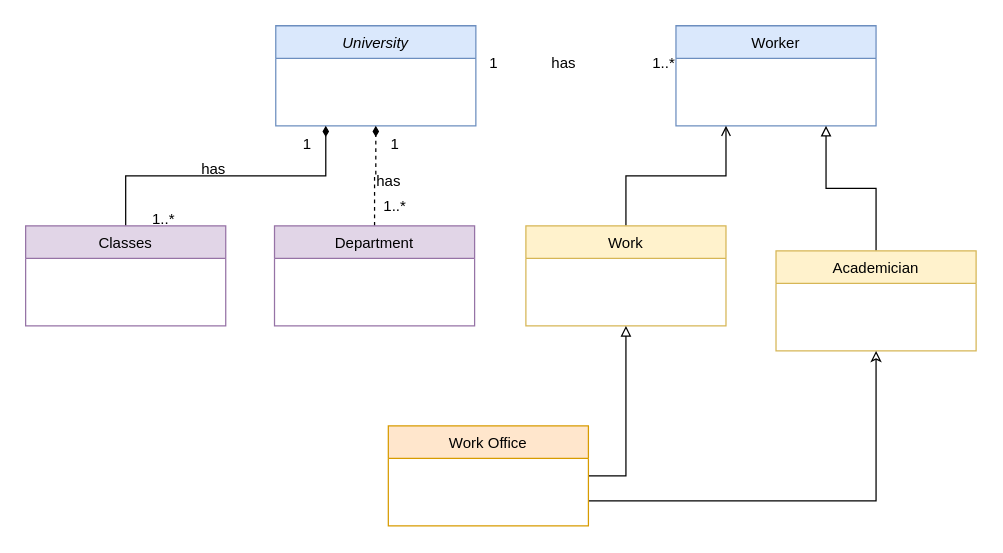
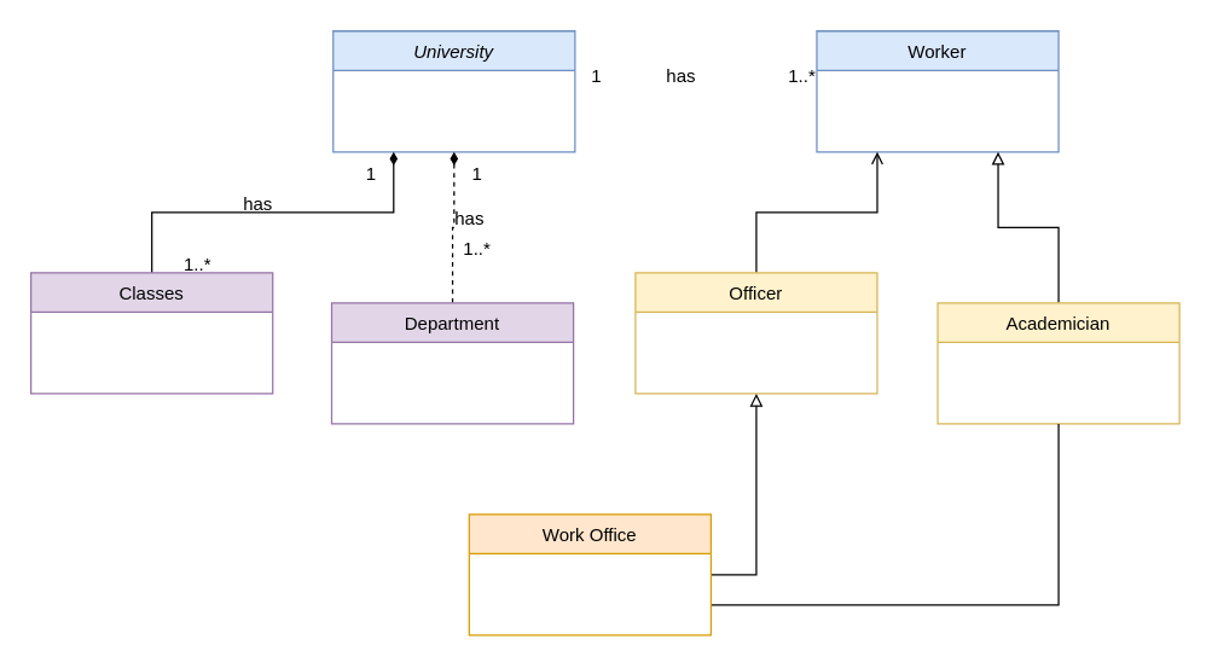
  <mxCell id="0" />
  <mxCell id="1" parent="0" />
  <mxCell id="2" value="University" style="swimlane;fontStyle=2;align=center;verticalAlign=top;childLayout=stackLayout;horizontal=1;startSize=26;horizontalStack=0;resizeParent=1;resizeLast=0;collapsible=1;marginBottom=0;rounded=0;shadow=0;strokeWidth=1;fillColor=#dae8fc;strokeColor=#6c8ebf;" parent="1" vertex="1"><mxGeometry x="220" y="20" width="160" height="80" as="geometry"><mxRectangle x="240" y="120" width="160" height="26" as="alternateBounds" /></mxGeometry></mxCell>
  <mxCell id="3" style="edgeStyle=orthogonalEdgeStyle;rounded=0;orthogonalLoop=1;jettySize=auto;html=1;exitX=0.5;exitY=0;exitDx=0;exitDy=0;entryX=0.25;entryY=1;entryDx=0;entryDy=0;endArrow=diamondThin;endFill=1;" edge="1" parent="1" source="4" target="2"><mxGeometry relative="1" as="geometry" /></mxCell>
  <mxCell id="4" value="Classes" style="swimlane;fontStyle=0;align=center;verticalAlign=top;childLayout=stackLayout;horizontal=1;startSize=26;horizontalStack=0;resizeParent=1;resizeLast=0;collapsible=1;marginBottom=0;rounded=0;shadow=0;strokeWidth=1;fillColor=#e1d5e7;strokeColor=#9673a6;" parent="1" vertex="1"><mxGeometry x="20" y="180" width="160" height="80" as="geometry"><mxRectangle x="130" y="380" width="160" height="26" as="alternateBounds" /></mxGeometry></mxCell>
  <mxCell id="5" value="Worker" style="swimlane;fontStyle=0;align=center;verticalAlign=top;childLayout=stackLayout;horizontal=1;startSize=26;horizontalStack=0;resizeParent=1;resizeLast=0;collapsible=1;marginBottom=0;rounded=0;shadow=0;strokeWidth=1;fillColor=#dae8fc;strokeColor=#6c8ebf;" parent="1" vertex="1"><mxGeometry x="540" y="20" width="160" height="80" as="geometry"><mxRectangle x="550" y="140" width="160" height="26" as="alternateBounds" /></mxGeometry></mxCell>
  <mxCell id="6" value="1..*" style="text;html=1;align=center;verticalAlign=middle;resizable=0;points=[];autosize=1;strokeColor=none;fillColor=none;" vertex="1" parent="1"><mxGeometry x="110" y="160" width="40" height="30" as="geometry" /></mxCell>
  <mxCell id="7" value="1" style="text;html=1;align=center;verticalAlign=middle;resizable=0;points=[];autosize=1;strokeColor=none;fillColor=none;" vertex="1" parent="1"><mxGeometry x="230" y="100" width="30" height="30" as="geometry" /></mxCell>
  <mxCell id="8" value="has" style="text;html=1;align=center;verticalAlign=middle;resizable=0;points=[];autosize=1;strokeColor=none;fillColor=none;" vertex="1" parent="1"><mxGeometry x="150" y="120" width="40" height="30" as="geometry" /></mxCell>
  <mxCell id="9" style="edgeStyle=orthogonalEdgeStyle;rounded=0;orthogonalLoop=1;jettySize=auto;html=1;exitX=0.5;exitY=0;exitDx=0;exitDy=0;endArrow=diamondThin;endFill=1;entryX=0.5;entryY=1;entryDx=0;entryDy=0;dashed=1;" edge="1" parent="1" source="10" target="2"><mxGeometry relative="1" as="geometry"><mxPoint x="340" y="110" as="targetPoint" /></mxGeometry></mxCell>
- <mxCell id="10" value="Department" style="swimlane;fontStyle=0;align=center;verticalAlign=top;childLayout=stackLayout;horizontal=1;startSize=26;horizontalStack=0;resizeParent=1;resizeLast=0;collapsible=1;marginBottom=0;rounded=0;shadow=0;strokeWidth=1;fillColor=#e1d5e7;strokeColor=#9673a6;" vertex="1" parent="1"><mxGeometry x="219" y="180" width="160" height="80" as="geometry"><mxRectangle x="130" y="380" width="160" height="26" as="alternateBounds" /></mxGeometry></mxCell>
+ <mxCell id="10" value="Department" style="swimlane;fontStyle=0;align=center;verticalAlign=top;childLayout=stackLayout;horizontal=1;startSize=26;horizontalStack=0;resizeParent=1;resizeLast=0;collapsible=1;marginBottom=0;rounded=0;shadow=0;strokeWidth=1;fillColor=#e1d5e7;strokeColor=#9673a6;" vertex="1" parent="1"><mxGeometry x="219" y="200" width="160" height="80" as="geometry"><mxRectangle x="130" y="380" width="160" height="26" as="alternateBounds" /></mxGeometry></mxCell>
  <mxCell id="11" value="1..*" style="text;html=1;align=center;verticalAlign=middle;resizable=0;points=[];autosize=1;strokeColor=none;fillColor=none;" vertex="1" parent="1"><mxGeometry x="510" y="35" width="40" height="30" as="geometry" /></mxCell>
  <mxCell id="12" value="has" style="text;html=1;align=center;verticalAlign=middle;resizable=0;points=[];autosize=1;strokeColor=none;fillColor=none;" vertex="1" parent="1"><mxGeometry x="290" y="130" width="40" height="30" as="geometry" /></mxCell>
  <mxCell id="13" value="1" style="text;html=1;align=center;verticalAlign=middle;resizable=0;points=[];autosize=1;strokeColor=none;fillColor=none;" vertex="1" parent="1"><mxGeometry x="300" y="100" width="30" height="30" as="geometry" /></mxCell>
  <mxCell id="14" value="1..*" style="text;html=1;align=center;verticalAlign=middle;resizable=0;points=[];autosize=1;strokeColor=none;fillColor=none;" vertex="1" parent="1"><mxGeometry x="295" y="150" width="40" height="30" as="geometry" /></mxCell>
  <mxCell id="15" value="1" style="text;html=1;align=center;verticalAlign=middle;resizable=0;points=[];autosize=1;strokeColor=none;fillColor=none;" vertex="1" parent="1"><mxGeometry x="379" y="35" width="30" height="30" as="geometry" /></mxCell>
  <mxCell id="16" value="has" style="text;html=1;align=center;verticalAlign=middle;resizable=0;points=[];autosize=1;strokeColor=none;fillColor=none;" vertex="1" parent="1"><mxGeometry x="430" y="35" width="40" height="30" as="geometry" /></mxCell>
  <mxCell id="17" style="edgeStyle=orthogonalEdgeStyle;rounded=0;orthogonalLoop=1;jettySize=auto;html=1;exitX=0.5;exitY=0;exitDx=0;exitDy=0;entryX=0.25;entryY=1;entryDx=0;entryDy=0;endArrow=open;endFill=0;" edge="1" parent="1" source="18" target="5"><mxGeometry relative="1" as="geometry" /></mxCell>
- <mxCell id="18" value="Work" style="swimlane;fontStyle=0;align=center;verticalAlign=top;childLayout=stackLayout;horizontal=1;startSize=26;horizontalStack=0;resizeParent=1;resizeLast=0;collapsible=1;marginBottom=0;rounded=0;shadow=0;strokeWidth=1;fillColor=#fff2cc;strokeColor=#d6b656;" vertex="1" parent="1"><mxGeometry x="420" y="180" width="160" height="80" as="geometry"><mxRectangle x="130" y="380" width="160" height="26" as="alternateBounds" /></mxGeometry></mxCell>
+ <mxCell id="18" value="Officer" style="swimlane;fontStyle=0;align=center;verticalAlign=top;childLayout=stackLayout;horizontal=1;startSize=26;horizontalStack=0;resizeParent=1;resizeLast=0;collapsible=1;marginBottom=0;rounded=0;shadow=0;strokeWidth=1;fillColor=#fff2cc;strokeColor=#d6b656;" vertex="1" parent="1"><mxGeometry x="420" y="180" width="160" height="80" as="geometry"><mxRectangle x="130" y="380" width="160" height="26" as="alternateBounds" /></mxGeometry></mxCell>
  <mxCell id="19" style="edgeStyle=orthogonalEdgeStyle;rounded=0;orthogonalLoop=1;jettySize=auto;html=1;exitX=0.5;exitY=0;exitDx=0;exitDy=0;entryX=0.75;entryY=1;entryDx=0;entryDy=0;endArrow=block;endFill=0;" edge="1" parent="1" source="20" target="5"><mxGeometry relative="1" as="geometry" /></mxCell>
  <mxCell id="20" value="Academician" style="swimlane;fontStyle=0;align=center;verticalAlign=top;childLayout=stackLayout;horizontal=1;startSize=26;horizontalStack=0;resizeParent=1;resizeLast=0;collapsible=1;marginBottom=0;rounded=0;shadow=0;strokeWidth=1;fillColor=#fff2cc;strokeColor=#d6b656;" vertex="1" parent="1"><mxGeometry x="620" y="200" width="160" height="80" as="geometry"><mxRectangle x="130" y="380" width="160" height="26" as="alternateBounds" /></mxGeometry></mxCell>
  <mxCell id="21" style="edgeStyle=orthogonalEdgeStyle;rounded=0;orthogonalLoop=1;jettySize=auto;html=1;exitX=1;exitY=0.5;exitDx=0;exitDy=0;entryX=0.5;entryY=1;entryDx=0;entryDy=0;endArrow=block;endFill=0;" edge="1" parent="1" source="23" target="18"><mxGeometry relative="1" as="geometry" /></mxCell>
- <mxCell id="22" style="edgeStyle=orthogonalEdgeStyle;rounded=0;orthogonalLoop=1;jettySize=auto;html=1;exitX=1;exitY=0.75;exitDx=0;exitDy=0;endArrow=classic;endFill=0;entryX=0.5;entryY=1;entryDx=0;entryDy=0;" edge="1" parent="1" source="23" target="20"><mxGeometry relative="1" as="geometry"><mxPoint x="700" y="270" as="targetPoint" /></mxGeometry></mxCell>
+ <mxCell id="22" style="edgeStyle=orthogonalEdgeStyle;rounded=0;orthogonalLoop=1;jettySize=auto;html=1;exitX=1;exitY=0.75;exitDx=0;exitDy=0;endArrow=none;endFill=0;entryX=0.5;entryY=1;entryDx=0;entryDy=0;" edge="1" parent="1" source="23" target="20"><mxGeometry relative="1" as="geometry"><mxPoint x="700" y="270" as="targetPoint" /></mxGeometry></mxCell>
  <mxCell id="23" value="Work Office" style="swimlane;fontStyle=0;align=center;verticalAlign=top;childLayout=stackLayout;horizontal=1;startSize=26;horizontalStack=0;resizeParent=1;resizeLast=0;collapsible=1;marginBottom=0;rounded=0;shadow=0;strokeWidth=1;fillColor=#ffe6cc;strokeColor=#d79b00;" vertex="1" parent="1"><mxGeometry x="310" y="340" width="160" height="80" as="geometry"><mxRectangle x="130" y="380" width="160" height="26" as="alternateBounds" /></mxGeometry></mxCell>
